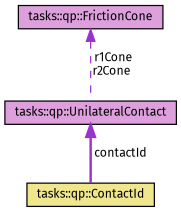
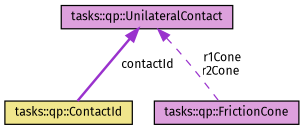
  digraph {
    fontname="Fira Sans"
    node [color=black fillcolor=plum fontname="Fira Sans" fontsize=10 shape=record style=filled]
    edge [color=darkorchid3 dir=back fontname="Fira Sans" fontsize=10 labelfontname=Helvetica labelfontsize=10]
    n1 [fontcolor=black height=0.2 label="tasks::qp::UnilateralContact" width=0.4]
    n2 [fillcolor=khaki height=0.2 label="tasks::qp::ContactId" width=0.4]
    n3 [height=0.2 label="tasks::qp::FrictionCone" width=0.4]
    n1 -> n2 [label=" contactId" style=bold]
-   n3 -> n1 [label=" r1Cone\nr2Cone" style=dashed]
+   n1 -> n3 [label=" r1Cone\nr2Cone" style=dashed]
  }
